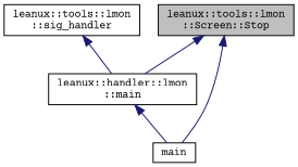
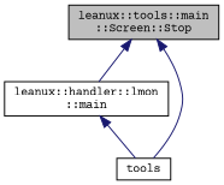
  digraph {
    fontname="Courier Prime"
    rankdir=TB
    node [color=black fontname="Courier Prime" fontsize=10 shape=record]
    edge [color=midnightblue dir=back fontname="Courier Prime" fontsize=10 labelfontname=Helvetica labelfontsize=10 style=solid]
-   n1 [fillcolor=grey75 fontcolor=black height=0.2 label="leanux::tools::lmon\l::Screen::Stop" style=filled width=0.4]
+   n1 [fillcolor=grey75 fontcolor=black height=0.2 label="leanux::tools::main\l::Screen::Stop" style=filled width=0.4]
    n2 [height=0.2 label="leanux::handler::lmon\l::main" width=0.4]
-   n3 [height=0.2 label=main width=0.4]
-   n4 [height=0.2 label="leanux::tools::lmon\l::sig_handler" width=0.4]
+   n3 [height=0.2 label=tools width=0.4]
    n1 -> n2
    n1 -> n3
    n2 -> n3
-   n4 -> n2
  }
